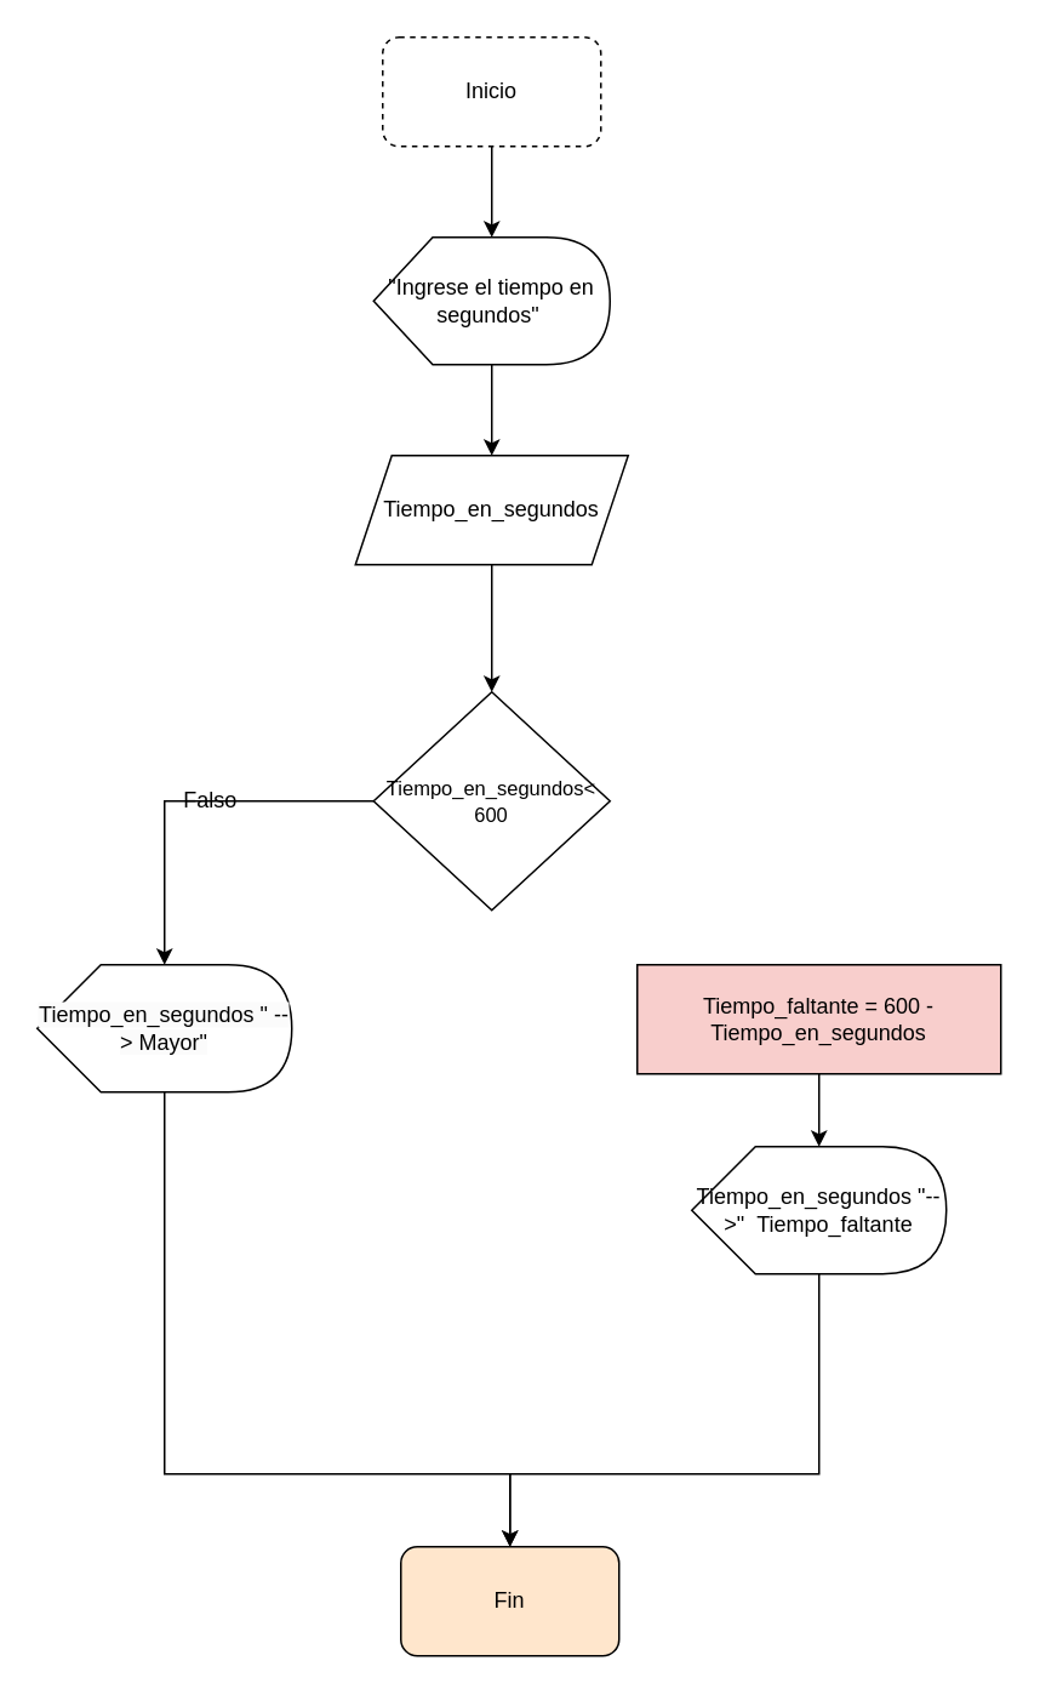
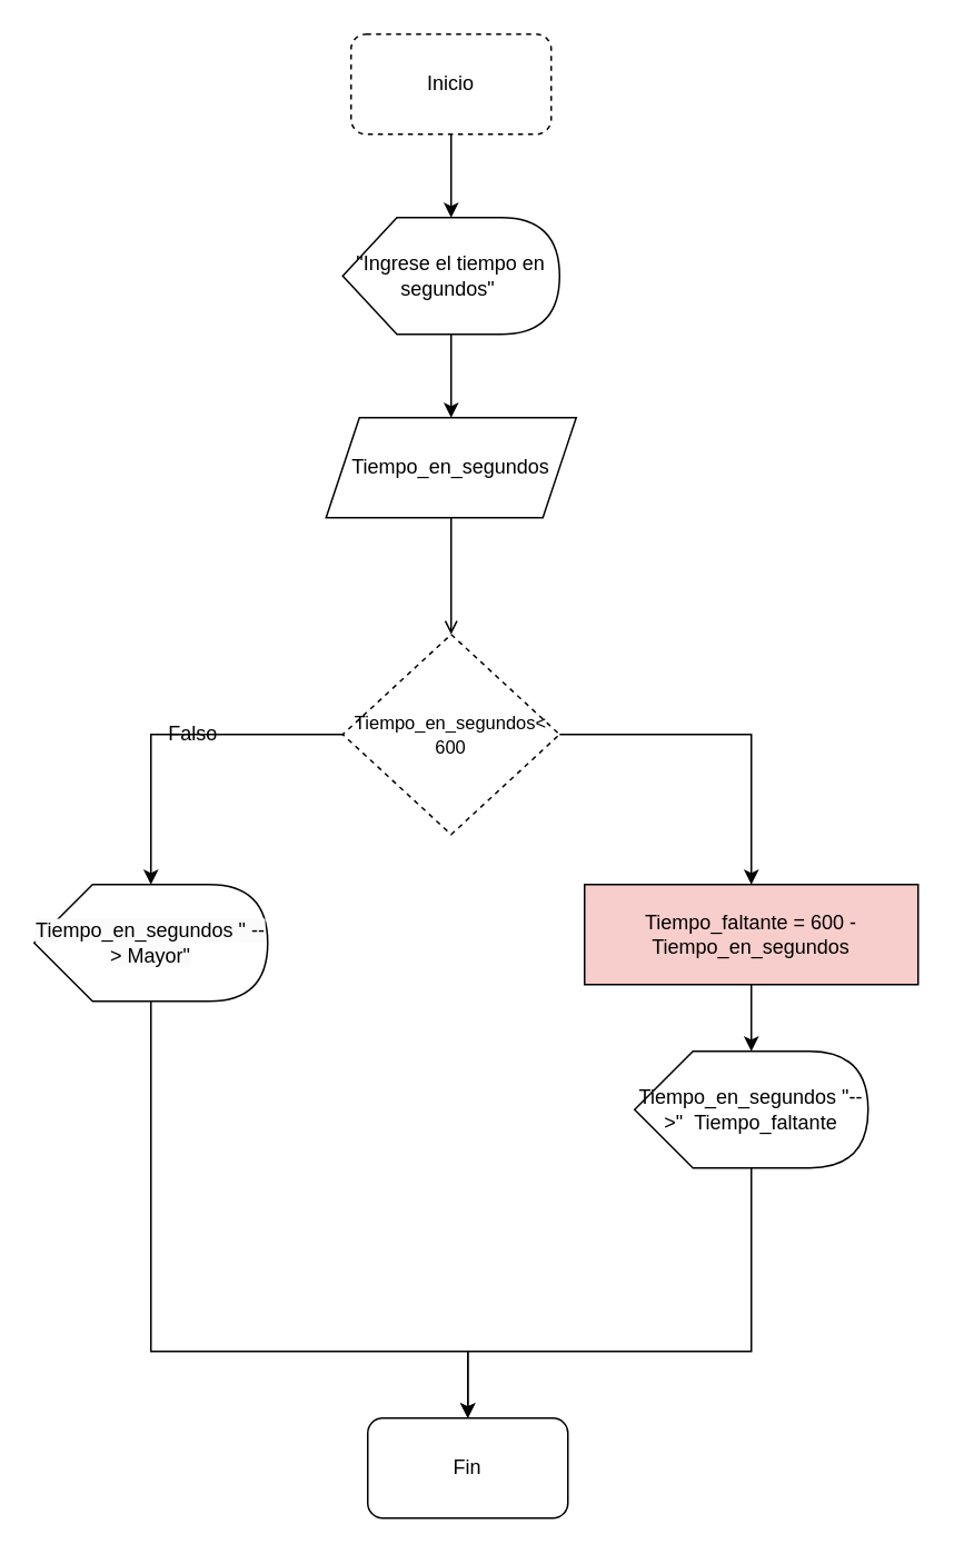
  <mxCell id="0" />
  <mxCell id="1" parent="0" />
  <mxCell id="2" value="" style="edgeStyle=orthogonalEdgeStyle;rounded=0;orthogonalLoop=1;jettySize=auto;html=1;" edge="1" parent="1" source="3" target="5"><mxGeometry relative="1" as="geometry" /></mxCell>
  <mxCell id="3" value="Inicio" style="rounded=1;whiteSpace=wrap;html=1;dashed=1;" parent="1" vertex="1"><mxGeometry x="210" y="20" width="120" height="60" as="geometry" /></mxCell>
  <mxCell id="4" value="" style="edgeStyle=orthogonalEdgeStyle;rounded=0;orthogonalLoop=1;jettySize=auto;html=1;" edge="1" parent="1" source="5" target="8"><mxGeometry relative="1" as="geometry" /></mxCell>
  <mxCell id="5" value="&quot;Ingrese el tiempo en segundos&quot;&amp;nbsp;" style="shape=display;whiteSpace=wrap;html=1;" parent="1" vertex="1"><mxGeometry x="205" y="130" width="130" height="70" as="geometry" /></mxCell>
  <mxCell id="6" style="edgeStyle=orthogonalEdgeStyle;rounded=0;orthogonalLoop=1;jettySize=auto;html=1;exitX=0.5;exitY=1;exitDx=0;exitDy=0;" parent="1" source="3" target="3" edge="1"><mxGeometry relative="1" as="geometry" /></mxCell>
- <mxCell id="7" value="" style="edgeStyle=orthogonalEdgeStyle;rounded=0;orthogonalLoop=1;jettySize=auto;html=1;" edge="1" parent="1" source="8" target="10"><mxGeometry relative="1" as="geometry" /></mxCell>
+ <mxCell id="7" value="" style="edgeStyle=orthogonalEdgeStyle;rounded=0;orthogonalLoop=1;jettySize=auto;html=1;endArrow=open;" edge="1" parent="1" source="8" target="10"><mxGeometry relative="1" as="geometry" /></mxCell>
  <mxCell id="8" value="Tiempo_en_segundos" style="shape=parallelogram;perimeter=parallelogramPerimeter;whiteSpace=wrap;html=1;fixedSize=1;" parent="1" vertex="1"><mxGeometry x="195" y="250" width="150" height="60" as="geometry" /></mxCell>
- <mxCell id="10" value="&lt;font style=&quot;font-size: 11px;&quot;&gt;Tiempo_en_segundos&amp;lt; 600&lt;/font&gt;" style="rhombus;whiteSpace=wrap;html=1;" parent="1" vertex="1"><mxGeometry x="205" y="380" width="130" height="120" as="geometry" /></mxCell>
+ <mxCell id="9" style="edgeStyle=orthogonalEdgeStyle;rounded=0;orthogonalLoop=1;jettySize=auto;html=1;entryX=0.5;entryY=0;entryDx=0;entryDy=0;" edge="1" parent="1" source="10" target="15"><mxGeometry relative="1" as="geometry" /></mxCell>
+ <mxCell id="10" value="&lt;font style=&quot;font-size: 11px;&quot;&gt;Tiempo_en_segundos&amp;lt; 600&lt;/font&gt;" style="rhombus;whiteSpace=wrap;html=1;dashed=1;" parent="1" vertex="1"><mxGeometry x="205" y="380" width="130" height="120" as="geometry" /></mxCell>
  <mxCell id="11" value="Falso" style="text;html=1;align=center;verticalAlign=middle;resizable=0;points=[];autosize=1;strokeColor=none;fillColor=none;" parent="1" vertex="1"><mxGeometry x="90" y="425" width="50" height="30" as="geometry" /></mxCell>
  <mxCell id="12" style="edgeStyle=orthogonalEdgeStyle;rounded=0;orthogonalLoop=1;jettySize=auto;html=1;" edge="1" parent="1" target="18"><mxGeometry relative="1" as="geometry"><mxPoint x="90" y="560" as="sourcePoint" /><mxPoint x="250" y="810" as="targetPoint" /><Array as="points"><mxPoint x="90" y="810" /><mxPoint x="280" y="810" /></Array></mxGeometry></mxCell>
  <mxCell id="13" value="&lt;br&gt;&lt;span style=&quot;color: rgb(0, 0, 0); font-family: Helvetica; font-size: 12px; font-style: normal; font-variant-ligatures: normal; font-variant-caps: normal; font-weight: 400; letter-spacing: normal; orphans: 2; text-align: center; text-indent: 0px; text-transform: none; widows: 2; word-spacing: 0px; -webkit-text-stroke-width: 0px; white-space: normal; background-color: rgb(251, 251, 251); text-decoration-thickness: initial; text-decoration-style: initial; text-decoration-color: initial; display: inline !important; float: none;&quot;&gt;Tiempo_en_segundos &quot; --&amp;gt; Mayor&quot;&lt;/span&gt;&lt;div&gt;&lt;br/&gt;&lt;/div&gt;" style="shape=display;whiteSpace=wrap;html=1;" parent="1" vertex="1"><mxGeometry x="20" y="530" width="140" height="70" as="geometry" /></mxCell>
  <mxCell id="14" value="" style="edgeStyle=orthogonalEdgeStyle;rounded=0;orthogonalLoop=1;jettySize=auto;html=1;" edge="1" parent="1" source="15" target="17"><mxGeometry relative="1" as="geometry" /></mxCell>
  <mxCell id="15" value="Tiempo_faltante = 600 - Tiempo_en_segundos" style="rounded=0;whiteSpace=wrap;html=1;fillColor=#f8cecc;" parent="1" vertex="1"><mxGeometry x="350" y="530" width="200" height="60" as="geometry" /></mxCell>
  <mxCell id="16" style="edgeStyle=orthogonalEdgeStyle;rounded=0;orthogonalLoop=1;jettySize=auto;html=1;entryX=0.5;entryY=0;entryDx=0;entryDy=0;" edge="1" parent="1" source="17" target="18"><mxGeometry relative="1" as="geometry"><Array as="points"><mxPoint x="450" y="810" /><mxPoint x="280" y="810" /></Array></mxGeometry></mxCell>
  <mxCell id="17" value="&lt;div&gt;Tiempo_en_segundos &quot;--&amp;gt;&quot;&amp;nbsp;&amp;nbsp;&lt;span style=&quot;background-color: initial;&quot;&gt;Tiempo_faltante&lt;/span&gt;&lt;br&gt;&lt;/div&gt;" style="shape=display;whiteSpace=wrap;html=1;" parent="1" vertex="1"><mxGeometry x="380" y="630" width="140" height="70" as="geometry" /></mxCell>
- <mxCell id="18" value="Fin" style="rounded=1;whiteSpace=wrap;html=1;fillColor=#ffe6cc;" parent="1" vertex="1"><mxGeometry x="220" y="850" width="120" height="60" as="geometry" /></mxCell>
+ <mxCell id="18" value="Fin" style="rounded=1;whiteSpace=wrap;html=1;" parent="1" vertex="1"><mxGeometry x="220" y="850" width="120" height="60" as="geometry" /></mxCell>
  <mxCell id="19" style="edgeStyle=orthogonalEdgeStyle;rounded=0;orthogonalLoop=1;jettySize=auto;html=1;entryX=0;entryY=0;entryDx=70;entryDy=0;entryPerimeter=0;" edge="1" parent="1" source="10" target="13"><mxGeometry relative="1" as="geometry" /></mxCell>
